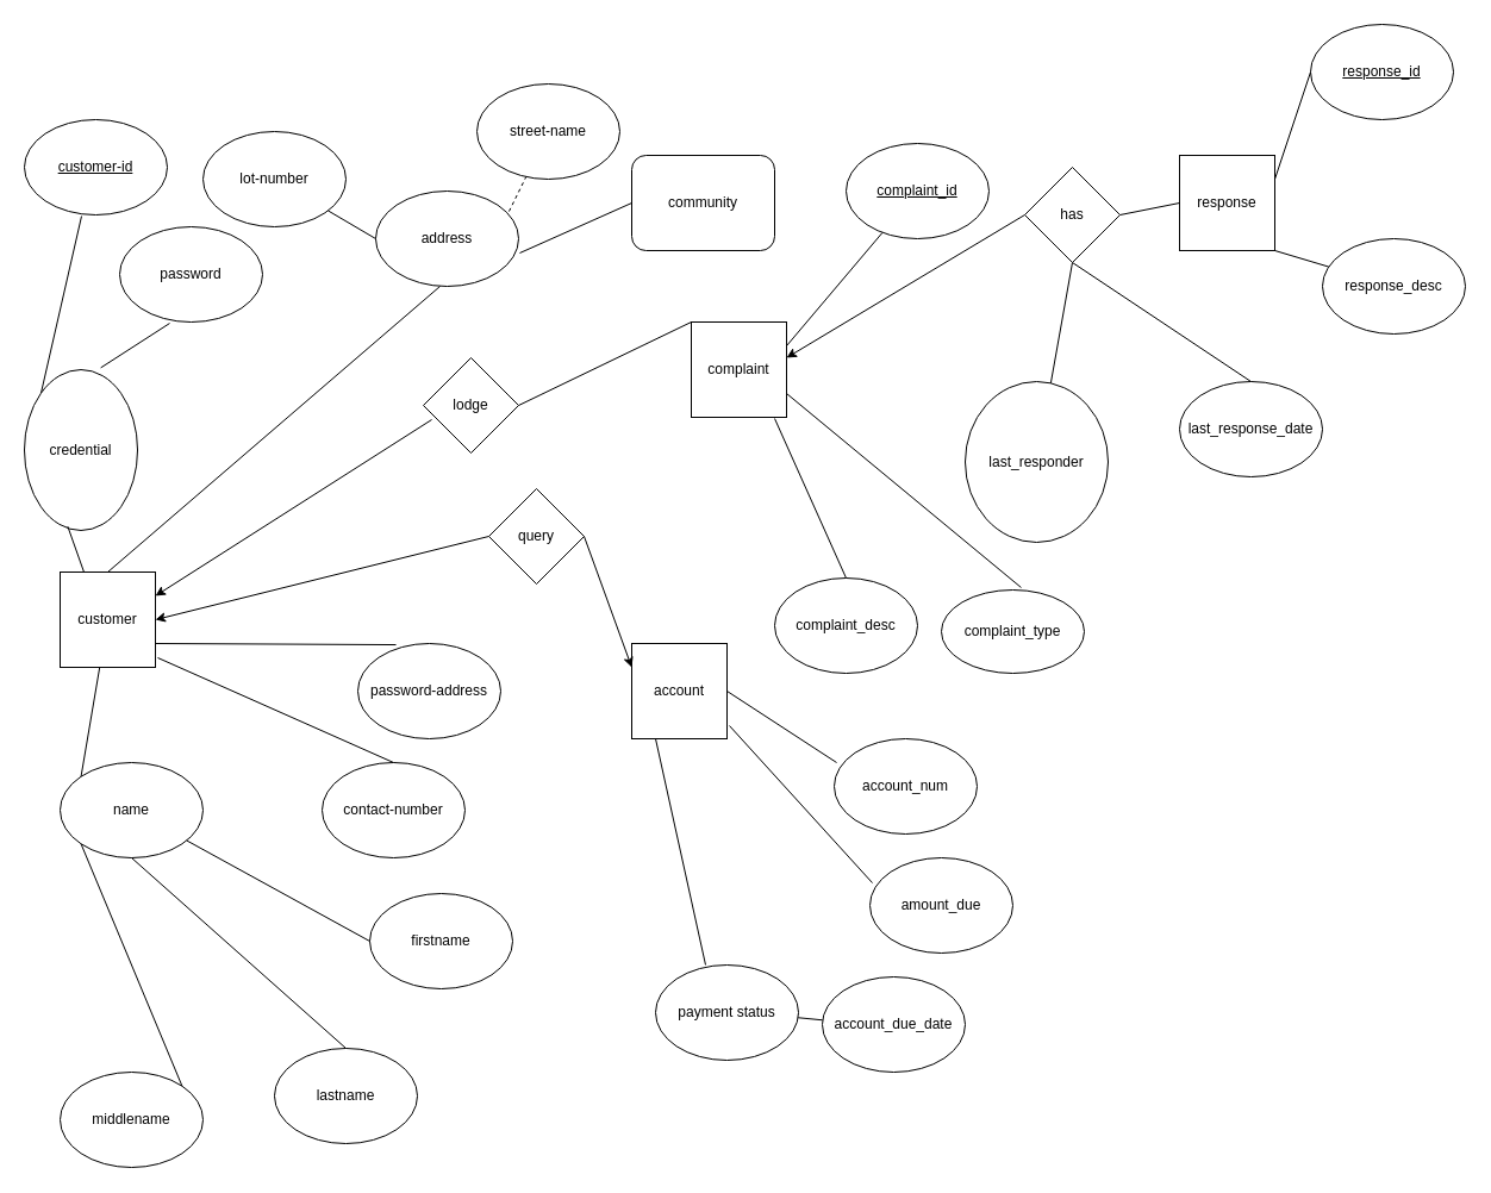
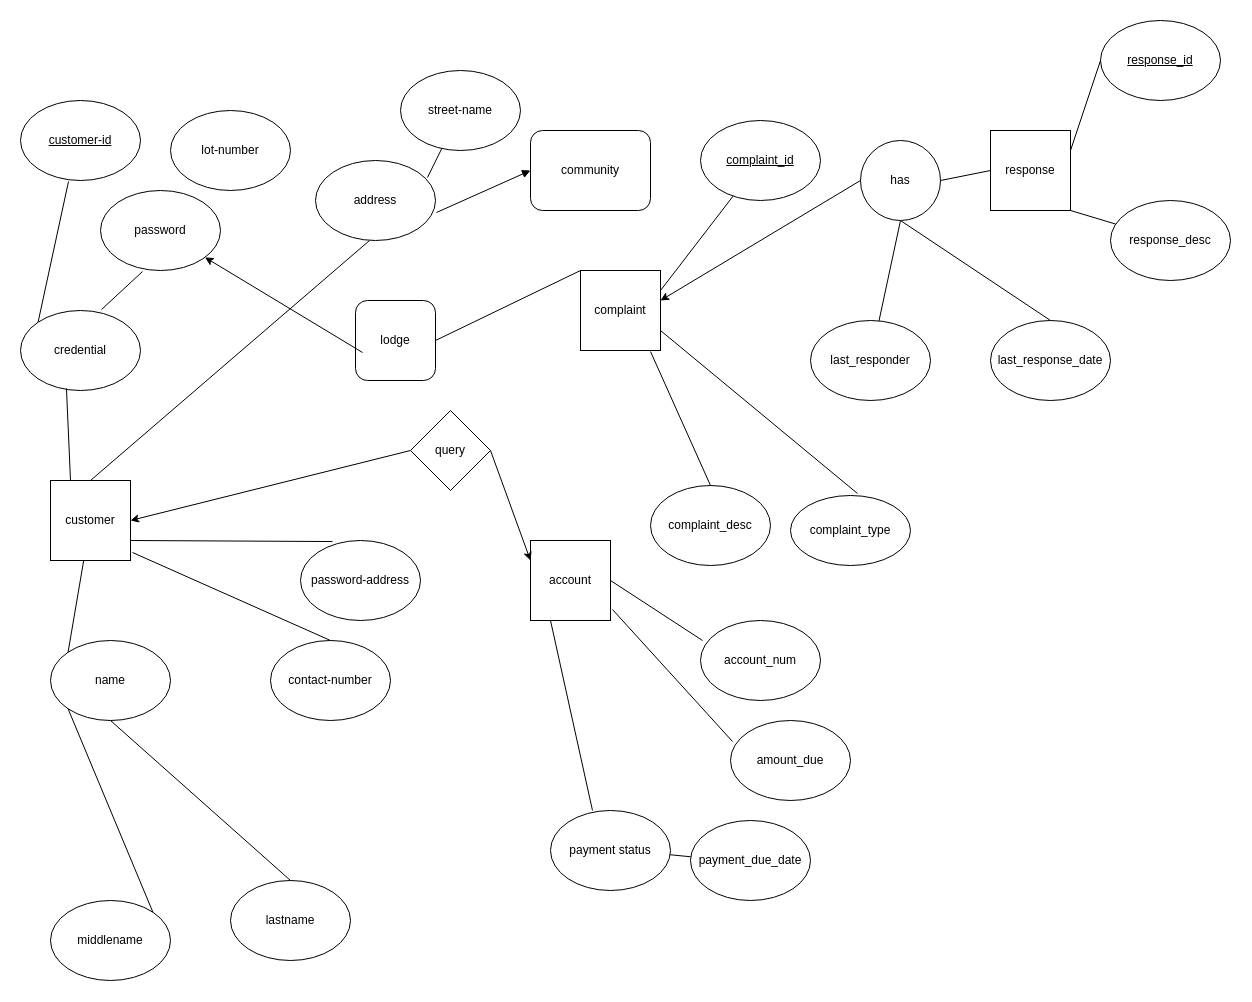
  <mxCell id="0" />
  <mxCell id="1" parent="0" />
  <mxCell id="2" value="&lt;u&gt;customer-id&lt;/u&gt;" style="ellipse;whiteSpace=wrap;html=1;" parent="1" vertex="1"><mxGeometry x="20" y="100" width="120" height="80" as="geometry" /></mxCell>
  <mxCell id="3" value="customer" style="whiteSpace=wrap;html=1;aspect=fixed;" parent="1" vertex="1"><mxGeometry x="50" y="480" width="80" height="80" as="geometry" /></mxCell>
  <mxCell id="4" value="name" style="ellipse;whiteSpace=wrap;html=1;" parent="1" vertex="1"><mxGeometry x="50" y="640" width="120" height="80" as="geometry" /></mxCell>
- <mxCell id="5" value="firstname" style="ellipse;whiteSpace=wrap;html=1;" parent="1" vertex="1"><mxGeometry x="310" y="750" width="120" height="80" as="geometry" /></mxCell>
  <mxCell id="6" value="middlename" style="ellipse;whiteSpace=wrap;html=1;" parent="1" vertex="1"><mxGeometry x="50" y="900" width="120" height="80" as="geometry" /></mxCell>
  <mxCell id="7" value="lastname" style="ellipse;whiteSpace=wrap;html=1;" parent="1" vertex="1"><mxGeometry x="230" y="880" width="120" height="80" as="geometry" /></mxCell>
  <mxCell id="8" value="" style="endArrow=none;html=1;exitX=0;exitY=0;exitDx=0;exitDy=0;" parent="1" source="4" target="3" edge="1"><mxGeometry width="50" height="50" relative="1" as="geometry"><mxPoint x="440" y="290" as="sourcePoint" /><mxPoint x="370" y="280" as="targetPoint" /></mxGeometry></mxCell>
  <mxCell id="9" value="" style="endArrow=none;html=1;entryX=0.5;entryY=1;entryDx=0;entryDy=0;exitX=0.5;exitY=0;exitDx=0;exitDy=0;" parent="1" source="7" target="4" edge="1"><mxGeometry width="50" height="50" relative="1" as="geometry"><mxPoint x="320" y="330" as="sourcePoint" /><mxPoint x="370" y="280" as="targetPoint" /></mxGeometry></mxCell>
- <mxCell id="10" value="" style="endArrow=none;html=1;entryX=0;entryY=0.5;entryDx=0;entryDy=0;" parent="1" source="4" target="5" edge="1"><mxGeometry width="50" height="50" relative="1" as="geometry"><mxPoint x="320" y="330" as="sourcePoint" /><mxPoint x="370" y="280" as="targetPoint" /></mxGeometry></mxCell>
  <mxCell id="11" value="" style="endArrow=none;html=1;entryX=1;entryY=0;entryDx=0;entryDy=0;exitX=0;exitY=1;exitDx=0;exitDy=0;" parent="1" source="4" target="6" edge="1"><mxGeometry width="50" height="50" relative="1" as="geometry"><mxPoint x="240" y="390" as="sourcePoint" /><mxPoint x="370" y="280" as="targetPoint" /></mxGeometry></mxCell>
  <mxCell id="12" value="" style="endArrow=none;html=1;entryX=0;entryY=0;entryDx=0;entryDy=0;exitX=0.4;exitY=1.013;exitDx=0;exitDy=0;exitPerimeter=0;" parent="1" source="2" target="36" edge="1"><mxGeometry width="50" height="50" relative="1" as="geometry"><mxPoint x="320" y="330" as="sourcePoint" /><mxPoint x="370" y="280" as="targetPoint" /></mxGeometry></mxCell>
  <mxCell id="13" value="password" style="ellipse;whiteSpace=wrap;html=1;" parent="1" vertex="1"><mxGeometry x="100" y="190" width="120" height="80" as="geometry" /></mxCell>
  <mxCell id="14" value="" style="endArrow=none;html=1;entryX=0.35;entryY=1.013;entryDx=0;entryDy=0;entryPerimeter=0;exitX=0.675;exitY=-0.012;exitDx=0;exitDy=0;exitPerimeter=0;" parent="1" source="36" target="13" edge="1"><mxGeometry width="50" height="50" relative="1" as="geometry"><mxPoint x="320" y="330" as="sourcePoint" /><mxPoint x="370" y="280" as="targetPoint" /></mxGeometry></mxCell>
  <mxCell id="15" value="password-address" style="ellipse;whiteSpace=wrap;html=1;" parent="1" vertex="1"><mxGeometry x="300" y="540" width="120" height="80" as="geometry" /></mxCell>
  <mxCell id="16" value="" style="endArrow=none;html=1;entryX=0.267;entryY=0.013;entryDx=0;entryDy=0;entryPerimeter=0;exitX=1;exitY=0.75;exitDx=0;exitDy=0;" parent="1" source="3" target="15" edge="1"><mxGeometry width="50" height="50" relative="1" as="geometry"><mxPoint x="320" y="330" as="sourcePoint" /><mxPoint x="370" y="280" as="targetPoint" /></mxGeometry></mxCell>
  <mxCell id="17" value="contact-number" style="ellipse;whiteSpace=wrap;html=1;" parent="1" vertex="1"><mxGeometry x="270" y="640" width="120" height="80" as="geometry" /></mxCell>
  <mxCell id="18" value="" style="endArrow=none;html=1;entryX=0.5;entryY=0;entryDx=0;entryDy=0;exitX=1.025;exitY=0.9;exitDx=0;exitDy=0;exitPerimeter=0;" parent="1" source="3" target="17" edge="1"><mxGeometry width="50" height="50" relative="1" as="geometry"><mxPoint x="320" y="330" as="sourcePoint" /><mxPoint x="370" y="280" as="targetPoint" /></mxGeometry></mxCell>
- <mxCell id="19" value="lodge" style="rhombus;whiteSpace=wrap;html=1;" parent="1" vertex="1"><mxGeometry x="355" y="300" width="80" height="80" as="geometry" /></mxCell>
+ <mxCell id="19" value="lodge" style="whiteSpace=wrap;html=1;rounded=1;" parent="1" vertex="1"><mxGeometry x="355" y="300" width="80" height="80" as="geometry" /></mxCell>
  <mxCell id="20" value="address" style="ellipse;whiteSpace=wrap;html=1;" parent="1" vertex="1"><mxGeometry x="315" y="160" width="120" height="80" as="geometry" /></mxCell>
  <mxCell id="21" value="" style="endArrow=none;html=1;exitX=0.5;exitY=0;exitDx=0;exitDy=0;entryX=0.45;entryY=1;entryDx=0;entryDy=0;entryPerimeter=0;" parent="1" source="3" target="20" edge="1"><mxGeometry width="50" height="50" relative="1" as="geometry"><mxPoint x="430" y="250" as="sourcePoint" /><mxPoint x="480" y="200" as="targetPoint" /></mxGeometry></mxCell>
  <mxCell id="22" value="street-name" style="ellipse;whiteSpace=wrap;html=1;" parent="1" vertex="1"><mxGeometry x="400" y="70" width="120" height="80" as="geometry" /></mxCell>
  <mxCell id="23" value="lot-number" style="ellipse;whiteSpace=wrap;html=1;" parent="1" vertex="1"><mxGeometry x="170" y="110" width="120" height="80" as="geometry" /></mxCell>
  <mxCell id="24" value="community" style="whiteSpace=wrap;html=1;rounded=1;" parent="1" vertex="1"><mxGeometry x="530" y="130" width="120" height="80" as="geometry" /></mxCell>
- <mxCell id="25" value="" style="endArrow=none;html=1;exitX=0;exitY=0.5;exitDx=0;exitDy=0;" parent="1" source="20" target="23" edge="1"><mxGeometry width="50" height="50" relative="1" as="geometry"><mxPoint x="430" y="250" as="sourcePoint" /><mxPoint x="480" y="200" as="targetPoint" /></mxGeometry></mxCell>
- <mxCell id="26" value="" style="endArrow=none;html=1;exitX=0.933;exitY=0.213;exitDx=0;exitDy=0;exitPerimeter=0;dashed=1;" parent="1" source="20" target="22" edge="1"><mxGeometry width="50" height="50" relative="1" as="geometry"><mxPoint x="430" y="250" as="sourcePoint" /><mxPoint x="480" y="200" as="targetPoint" /></mxGeometry></mxCell>
- <mxCell id="27" value="" style="endArrow=none;html=1;entryX=0;entryY=0.5;entryDx=0;entryDy=0;exitX=1.008;exitY=0.65;exitDx=0;exitDy=0;exitPerimeter=0;" parent="1" source="20" target="24" edge="1"><mxGeometry width="50" height="50" relative="1" as="geometry"><mxPoint x="430" y="250" as="sourcePoint" /><mxPoint x="480" y="200" as="targetPoint" /></mxGeometry></mxCell>
+ <mxCell id="26" value="" style="endArrow=none;html=1;exitX=0.933;exitY=0.213;exitDx=0;exitDy=0;exitPerimeter=0;" parent="1" source="20" target="22" edge="1"><mxGeometry width="50" height="50" relative="1" as="geometry"><mxPoint x="430" y="250" as="sourcePoint" /><mxPoint x="480" y="200" as="targetPoint" /></mxGeometry></mxCell>
+ <mxCell id="27" value="" style="endArrow=block;html=1;entryX=0;entryY=0.5;entryDx=0;entryDy=0;exitX=1.008;exitY=0.65;exitDx=0;exitDy=0;exitPerimeter=0;" parent="1" source="20" target="24" edge="1"><mxGeometry width="50" height="50" relative="1" as="geometry"><mxPoint x="430" y="250" as="sourcePoint" /><mxPoint x="480" y="200" as="targetPoint" /></mxGeometry></mxCell>
  <mxCell id="28" value="complaint" style="whiteSpace=wrap;html=1;aspect=fixed;" parent="1" vertex="1"><mxGeometry x="580" y="270" width="80" height="80" as="geometry" /></mxCell>
  <mxCell id="29" value="" style="endArrow=none;html=1;entryX=1;entryY=0.5;entryDx=0;entryDy=0;exitX=0;exitY=0;exitDx=0;exitDy=0;" parent="1" source="28" target="19" edge="1"><mxGeometry width="50" height="50" relative="1" as="geometry"><mxPoint x="620" y="400" as="sourcePoint" /><mxPoint x="670" y="350" as="targetPoint" /></mxGeometry></mxCell>
  <mxCell id="30" value="complaint_desc" style="ellipse;whiteSpace=wrap;html=1;" parent="1" vertex="1"><mxGeometry x="650" y="485" width="120" height="80" as="geometry" /></mxCell>
  <mxCell id="31" value="" style="endArrow=none;html=1;entryX=0.875;entryY=1.013;entryDx=0;entryDy=0;exitX=0.5;exitY=0;exitDx=0;exitDy=0;entryPerimeter=0;" parent="1" source="30" target="28" edge="1"><mxGeometry width="50" height="50" relative="1" as="geometry"><mxPoint x="620" y="400" as="sourcePoint" /><mxPoint x="670" y="350" as="targetPoint" /></mxGeometry></mxCell>
  <mxCell id="32" value="complaint_type" style="ellipse;whiteSpace=wrap;html=1;" parent="1" vertex="1"><mxGeometry x="790" y="495" width="120" height="70" as="geometry" /></mxCell>
  <mxCell id="33" value="" style="endArrow=none;html=1;entryX=1;entryY=0.75;entryDx=0;entryDy=0;exitX=0.558;exitY=-0.029;exitDx=0;exitDy=0;exitPerimeter=0;" parent="1" source="32" target="28" edge="1"><mxGeometry width="50" height="50" relative="1" as="geometry"><mxPoint x="620" y="400" as="sourcePoint" /><mxPoint x="670" y="350" as="targetPoint" /></mxGeometry></mxCell>
- <mxCell id="34" value="&lt;u&gt;complaint_id&lt;/u&gt;" style="ellipse;whiteSpace=wrap;html=1;" parent="1" vertex="1"><mxGeometry x="710" y="120" width="120" height="80" as="geometry" /></mxCell>
+ <mxCell id="34" value="&lt;u&gt;complaint_id&lt;/u&gt;" style="ellipse;whiteSpace=wrap;html=1;" parent="1" vertex="1"><mxGeometry x="700" y="120" width="120" height="80" as="geometry" /></mxCell>
  <mxCell id="35" value="" style="endArrow=none;html=1;entryX=1;entryY=0.25;entryDx=0;entryDy=0;" parent="1" source="34" target="28" edge="1"><mxGeometry width="50" height="50" relative="1" as="geometry"><mxPoint x="620" y="560" as="sourcePoint" /><mxPoint x="670" y="510" as="targetPoint" /></mxGeometry></mxCell>
- <mxCell id="36" value="credential" style="ellipse;whiteSpace=wrap;html=1;" parent="1" vertex="1"><mxGeometry x="20" y="310" width="95" height="135" as="geometry" /></mxCell>
+ <mxCell id="36" value="credential" style="ellipse;whiteSpace=wrap;html=1;" parent="1" vertex="1"><mxGeometry x="20" y="310" width="120" height="80" as="geometry" /></mxCell>
  <mxCell id="37" value="" style="endArrow=none;html=1;entryX=0.383;entryY=0.975;entryDx=0;entryDy=0;entryPerimeter=0;exitX=0.25;exitY=0;exitDx=0;exitDy=0;" parent="1" source="3" target="36" edge="1"><mxGeometry width="50" height="50" relative="1" as="geometry"><mxPoint x="30" y="450" as="sourcePoint" /><mxPoint x="80" y="400" as="targetPoint" /></mxGeometry></mxCell>
  <mxCell id="38" value="query" style="rhombus;whiteSpace=wrap;html=1;" vertex="1" parent="1"><mxGeometry x="410" y="410" width="80" height="80" as="geometry" /></mxCell>
  <mxCell id="39" value="account" style="whiteSpace=wrap;html=1;aspect=fixed;" vertex="1" parent="1"><mxGeometry x="530" y="540" width="80" height="80" as="geometry" /></mxCell>
  <mxCell id="40" value="last_response_date" style="ellipse;whiteSpace=wrap;html=1;" vertex="1" parent="1"><mxGeometry x="990" y="320" width="120" height="80" as="geometry" /></mxCell>
- <mxCell id="41" value="last_responder" style="ellipse;whiteSpace=wrap;html=1;" vertex="1" parent="1"><mxGeometry x="810" y="320" width="120" height="135" as="geometry" /></mxCell>
+ <mxCell id="41" value="last_responder" style="ellipse;whiteSpace=wrap;html=1;" vertex="1" parent="1"><mxGeometry x="810" y="320" width="120" height="80" as="geometry" /></mxCell>
  <mxCell id="42" value="" style="endArrow=none;html=1;entryX=0.5;entryY=1;entryDx=0;entryDy=0;exitX=0.5;exitY=0;exitDx=0;exitDy=0;" edge="1" parent="1" source="40" target="46"><mxGeometry width="50" height="50" relative="1" as="geometry"><mxPoint x="590" y="480" as="sourcePoint" /><mxPoint x="640" y="430" as="targetPoint" /></mxGeometry></mxCell>
  <mxCell id="43" value="" style="endArrow=none;html=1;entryX=0.5;entryY=1;entryDx=0;entryDy=0;" edge="1" parent="1" source="41" target="46"><mxGeometry width="50" height="50" relative="1" as="geometry"><mxPoint x="590" y="480" as="sourcePoint" /><mxPoint x="640" y="430" as="targetPoint" /></mxGeometry></mxCell>
  <mxCell id="44" value="response_desc" style="ellipse;whiteSpace=wrap;html=1;" vertex="1" parent="1"><mxGeometry x="1110" y="200" width="120" height="80" as="geometry" /></mxCell>
  <mxCell id="45" value="response" style="whiteSpace=wrap;html=1;aspect=fixed;" vertex="1" parent="1"><mxGeometry x="990" y="130" width="80" height="80" as="geometry" /></mxCell>
- <mxCell id="46" value="has" style="rhombus;whiteSpace=wrap;html=1;" vertex="1" parent="1"><mxGeometry x="860" y="140" width="80" height="80" as="geometry" /></mxCell>
+ <mxCell id="46" value="has" style="ellipse;whiteSpace=wrap;html=1;" vertex="1" parent="1"><mxGeometry x="860" y="140" width="80" height="80" as="geometry" /></mxCell>
  <mxCell id="47" value="" style="endArrow=none;html=1;entryX=1;entryY=1;entryDx=0;entryDy=0;" edge="1" parent="1" source="44" target="45"><mxGeometry width="50" height="50" relative="1" as="geometry"><mxPoint x="720" y="480" as="sourcePoint" /><mxPoint x="770" y="430" as="targetPoint" /></mxGeometry></mxCell>
  <mxCell id="48" value="account_num" style="ellipse;whiteSpace=wrap;html=1;" vertex="1" parent="1"><mxGeometry x="700" y="620" width="120" height="80" as="geometry" /></mxCell>
  <mxCell id="49" value="" style="endArrow=none;html=1;exitX=1;exitY=0.5;exitDx=0;exitDy=0;entryX=0.017;entryY=0.25;entryDx=0;entryDy=0;entryPerimeter=0;" edge="1" parent="1" source="39" target="48"><mxGeometry width="50" height="50" relative="1" as="geometry"><mxPoint x="720" y="640" as="sourcePoint" /><mxPoint x="770" y="590" as="targetPoint" /></mxGeometry></mxCell>
  <mxCell id="50" value="payment status" style="ellipse;whiteSpace=wrap;html=1;" vertex="1" parent="1"><mxGeometry x="550" y="810" width="120" height="80" as="geometry" /></mxCell>
  <mxCell id="51" value="amount_due" style="ellipse;whiteSpace=wrap;html=1;" vertex="1" parent="1"><mxGeometry x="730" y="720" width="120" height="80" as="geometry" /></mxCell>
- <mxCell id="52" value="account_due_date" style="ellipse;whiteSpace=wrap;html=1;" vertex="1" parent="1"><mxGeometry x="690" y="820" width="120" height="80" as="geometry" /></mxCell>
+ <mxCell id="52" value="payment_due_date" style="ellipse;whiteSpace=wrap;html=1;" vertex="1" parent="1"><mxGeometry x="690" y="820" width="120" height="80" as="geometry" /></mxCell>
  <mxCell id="53" value="" style="endArrow=none;html=1;entryX=0.017;entryY=0.263;entryDx=0;entryDy=0;entryPerimeter=0;exitX=1.025;exitY=0.863;exitDx=0;exitDy=0;exitPerimeter=0;" edge="1" parent="1" source="39" target="51"><mxGeometry width="50" height="50" relative="1" as="geometry"><mxPoint x="720" y="800" as="sourcePoint" /><mxPoint x="770" y="750" as="targetPoint" /></mxGeometry></mxCell>
  <mxCell id="54" value="" style="endArrow=none;html=1;" edge="1" parent="1" source="52" target="50"><mxGeometry width="50" height="50" relative="1" as="geometry"><mxPoint x="570" y="670" as="sourcePoint" /><mxPoint x="620" y="620" as="targetPoint" /></mxGeometry></mxCell>
  <mxCell id="55" value="" style="endArrow=none;html=1;entryX=0.25;entryY=1;entryDx=0;entryDy=0;exitX=0.35;exitY=0;exitDx=0;exitDy=0;exitPerimeter=0;" edge="1" parent="1" source="50" target="39"><mxGeometry width="50" height="50" relative="1" as="geometry"><mxPoint x="720" y="800" as="sourcePoint" /><mxPoint x="770" y="750" as="targetPoint" /></mxGeometry></mxCell>
  <mxCell id="56" value="&lt;u&gt;response_id&lt;/u&gt;" style="ellipse;whiteSpace=wrap;html=1;" vertex="1" parent="1"><mxGeometry x="1100" width="120" height="80" as="geometry" y="20" /></mxCell>
  <mxCell id="57" value="" style="endArrow=none;html=1;entryX=0;entryY=0.5;entryDx=0;entryDy=0;exitX=1;exitY=0.25;exitDx=0;exitDy=0;" edge="1" parent="1" source="45" target="56"><mxGeometry width="50" height="50" relative="1" as="geometry"><mxPoint x="1040" y="240" as="sourcePoint" /><mxPoint x="1090" y="190" as="targetPoint" /></mxGeometry></mxCell>
  <mxCell id="58" value="" style="endArrow=classic;html=1;exitX=0;exitY=0.5;exitDx=0;exitDy=0;" edge="1" parent="1" source="46"><mxGeometry width="50" height="50" relative="1" as="geometry"><mxPoint x="720" y="310" as="sourcePoint" /><mxPoint x="660" y="300" as="targetPoint" /></mxGeometry></mxCell>
  <mxCell id="59" value="" style="endArrow=none;html=1;entryX=0;entryY=0.5;entryDx=0;entryDy=0;exitX=1;exitY=0.5;exitDx=0;exitDy=0;" edge="1" parent="1" source="46" target="45"><mxGeometry width="50" height="50" relative="1" as="geometry"><mxPoint x="720" y="310" as="sourcePoint" /><mxPoint x="770" y="260" as="targetPoint" /></mxGeometry></mxCell>
- <mxCell id="60" value="" style="endArrow=classic;html=1;entryX=1;entryY=0.25;entryDx=0;entryDy=0;exitX=0.088;exitY=0.65;exitDx=0;exitDy=0;exitPerimeter=0;" edge="1" parent="1" source="19" target="3"><mxGeometry width="50" height="50" relative="1" as="geometry"><mxPoint x="310" y="400" as="sourcePoint" /><mxPoint x="360" y="350" as="targetPoint" /></mxGeometry></mxCell>
+ <mxCell id="60" value="" style="endArrow=classic;html=1;exitX=0.088;exitY=0.65;exitDx=0;exitDy=0;exitPerimeter=0;" edge="1" parent="1" source="19" target="13"><mxGeometry width="50" height="50" relative="1" as="geometry"><mxPoint x="310" y="400" as="sourcePoint" /><mxPoint x="360" y="350" as="targetPoint" /></mxGeometry></mxCell>
  <mxCell id="61" value="" style="endArrow=classic;html=1;entryX=1;entryY=0.5;entryDx=0;entryDy=0;exitX=0;exitY=0.5;exitDx=0;exitDy=0;" edge="1" parent="1" source="38" target="3"><mxGeometry width="50" height="50" relative="1" as="geometry"><mxPoint x="310" y="480" as="sourcePoint" /><mxPoint x="360" y="430" as="targetPoint" /></mxGeometry></mxCell>
  <mxCell id="62" value="" style="endArrow=classic;html=1;entryX=0;entryY=0.25;entryDx=0;entryDy=0;exitX=1;exitY=0.5;exitDx=0;exitDy=0;" edge="1" parent="1" source="38" target="39"><mxGeometry width="50" height="50" relative="1" as="geometry"><mxPoint x="310" y="480" as="sourcePoint" /><mxPoint x="360" y="430" as="targetPoint" /></mxGeometry></mxCell>
